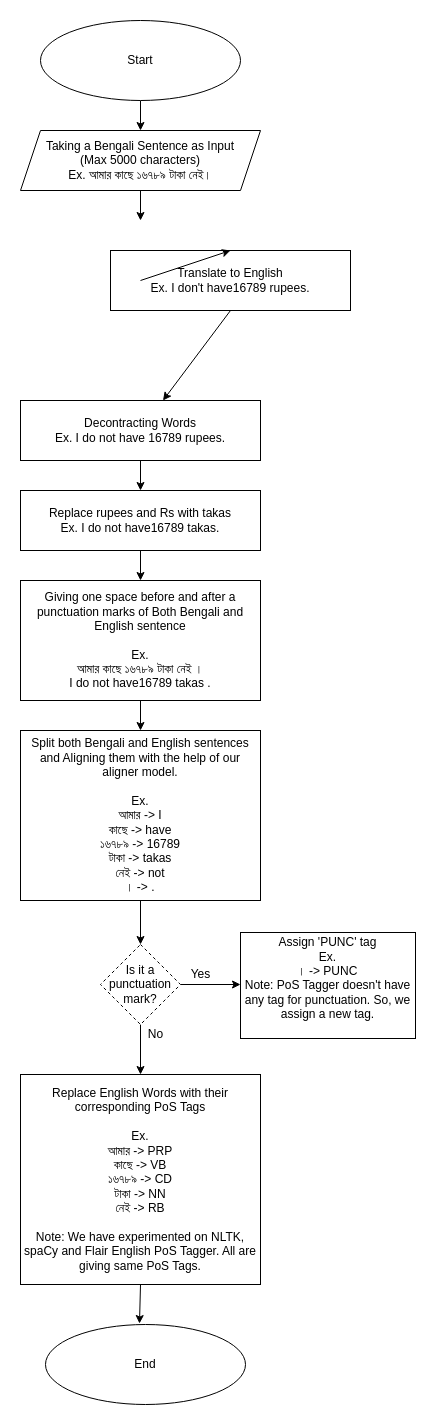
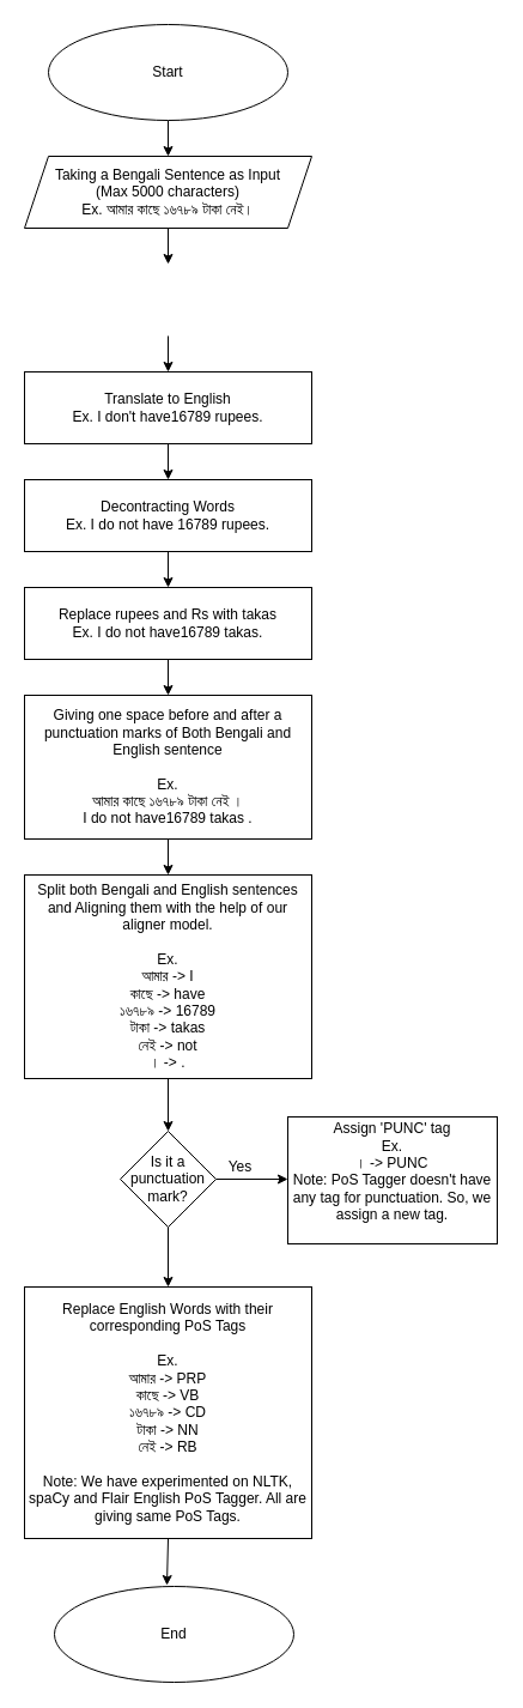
  <mxCell id="0" />
  <mxCell id="1" parent="0" />
  <mxCell id="2" style="edgeStyle=none;html=1;exitX=0.5;exitY=1;exitDx=0;exitDy=0;entryX=0.5;entryY=0;entryDx=0;entryDy=0;" edge="1" parent="1" source="3" target="5"><mxGeometry relative="1" as="geometry" /></mxCell>
  <mxCell id="3" value="Start" style="ellipse;whiteSpace=wrap;html=1;" vertex="1" parent="1"><mxGeometry x="40" y="20" width="200" height="80" as="geometry" /></mxCell>
  <mxCell id="4" style="edgeStyle=none;html=1;exitX=0.5;exitY=1;exitDx=0;exitDy=0;entryX=0.5;entryY=0;entryDx=0;entryDy=0;" edge="1" parent="1" source="5"><mxGeometry relative="1" as="geometry"><mxPoint x="140" y="220" as="targetPoint" /></mxGeometry></mxCell>
  <mxCell id="5" value="Taking a Bengali Sentence as Input&lt;br&gt;(Max 5000 characters)&lt;br&gt;Ex. আমার কাছে ১৬৭৮৯ টাকা নেই।" style="shape=parallelogram;perimeter=parallelogramPerimeter;whiteSpace=wrap;html=1;fixedSize=1;" vertex="1" parent="1"><mxGeometry x="20" y="130" width="240" height="60" as="geometry" /></mxCell>
  <mxCell id="6" style="edgeStyle=none;html=1;exitX=0.5;exitY=1;exitDx=0;exitDy=0;" edge="1" parent="1" source="7" target="10"><mxGeometry relative="1" as="geometry" /></mxCell>
- <mxCell id="7" value="Translate to English&lt;br&gt;Ex. I don't have16789&amp;nbsp;rupees." style="whiteSpace=wrap;html=1;" vertex="1" parent="1"><mxGeometry x="110" y="250" width="240" height="60" as="geometry" /></mxCell>
+ <mxCell id="7" value="Translate to English&lt;br&gt;Ex. I don't have16789&amp;nbsp;rupees." style="whiteSpace=wrap;html=1;" vertex="1" parent="1"><mxGeometry x="20" y="310" width="240" height="60" as="geometry" /></mxCell>
  <mxCell id="8" style="edgeStyle=none;html=1;exitX=0.5;exitY=1;exitDx=0;exitDy=0;entryX=0.5;entryY=0;entryDx=0;entryDy=0;" edge="1" parent="1" target="7"><mxGeometry relative="1" as="geometry"><mxPoint x="140" y="280" as="sourcePoint" /></mxGeometry></mxCell>
  <mxCell id="9" style="edgeStyle=none;html=1;exitX=0.5;exitY=1;exitDx=0;exitDy=0;entryX=0.5;entryY=0;entryDx=0;entryDy=0;" edge="1" parent="1" source="10" target="12"><mxGeometry relative="1" as="geometry" /></mxCell>
  <mxCell id="10" value="Decontracting Words&lt;br&gt;Ex. I do not have 16789&amp;nbsp;rupees." style="whiteSpace=wrap;html=1;" vertex="1" parent="1"><mxGeometry x="20" y="400" width="240" height="60" as="geometry" /></mxCell>
  <mxCell id="11" style="edgeStyle=none;html=1;exitX=0.5;exitY=1;exitDx=0;exitDy=0;entryX=0.5;entryY=0;entryDx=0;entryDy=0;" edge="1" parent="1" source="12" target="14"><mxGeometry relative="1" as="geometry" /></mxCell>
  <mxCell id="12" value="Replace rupees and Rs with takas&lt;br&gt;Ex. I do not have16789 takas." style="whiteSpace=wrap;html=1;" vertex="1" parent="1"><mxGeometry x="20" y="490" width="240" height="60" as="geometry" /></mxCell>
  <mxCell id="13" style="edgeStyle=none;html=1;exitX=0.5;exitY=1;exitDx=0;exitDy=0;entryX=0.5;entryY=0;entryDx=0;entryDy=0;" edge="1" parent="1" source="14" target="16"><mxGeometry relative="1" as="geometry" /></mxCell>
  <mxCell id="14" value="Giving one space before and after a punctuation marks of Both Bengali and English sentence&lt;br&gt;&lt;br&gt;Ex. &lt;br&gt;আমার কাছে ১৬৭৮৯ টাকা নেই ।&lt;br&gt;I do not have16789 takas ." style="whiteSpace=wrap;html=1;" vertex="1" parent="1"><mxGeometry x="20" y="580" width="240" height="120" as="geometry" /></mxCell>
  <mxCell id="15" style="edgeStyle=none;html=1;exitX=0.5;exitY=1;exitDx=0;exitDy=0;entryX=0.5;entryY=0;entryDx=0;entryDy=0;" edge="1" parent="1" source="16" target="21"><mxGeometry relative="1" as="geometry" /></mxCell>
  <mxCell id="16" value="Split both Bengali and English sentences and Aligning them with the help of our aligner model.&lt;br&gt;&lt;br&gt;Ex. &lt;br&gt;&lt;div&gt;আমার -&amp;gt; I&lt;/div&gt;&lt;div&gt;কাছে -&amp;gt; have&lt;/div&gt;&lt;div&gt;১৬৭৮৯ -&amp;gt; 16789&lt;/div&gt;&lt;div&gt;টাকা -&amp;gt; takas&lt;/div&gt;&lt;div&gt;নেই -&amp;gt; not&lt;/div&gt;&lt;div&gt;। -&amp;gt; .&lt;/div&gt;" style="whiteSpace=wrap;html=1;" vertex="1" parent="1"><mxGeometry x="20" y="730" width="240" height="170" as="geometry" /></mxCell>
  <mxCell id="17" style="edgeStyle=none;html=1;exitX=0.5;exitY=1;exitDx=0;exitDy=0;entryX=0.47;entryY=-0.012;entryDx=0;entryDy=0;entryPerimeter=0;" edge="1" parent="1" source="18" target="25"><mxGeometry relative="1" as="geometry" /></mxCell>
  <mxCell id="18" value="Replace English Words with their corresponding PoS Tags&lt;br&gt;&lt;br&gt;Ex. &lt;br&gt;&lt;div&gt;আমার -&amp;gt; PRP&lt;/div&gt;&lt;div&gt;কাছে -&amp;gt; VB&lt;/div&gt;&lt;div&gt;১৬৭৮৯ -&amp;gt; CD&lt;/div&gt;&lt;div&gt;টাকা -&amp;gt; NN&lt;/div&gt;&lt;div&gt;নেই -&amp;gt; RB&lt;/div&gt;&lt;div&gt;&lt;br&gt;&lt;/div&gt;&lt;div&gt;Note: We have experimented on NLTK, spaCy and Flair English PoS Tagger. All are giving same PoS Tags.&lt;/div&gt;" style="whiteSpace=wrap;html=1;" vertex="1" parent="1"><mxGeometry x="20" y="1074" width="240" height="210" as="geometry" /></mxCell>
  <mxCell id="19" style="edgeStyle=none;html=1;exitX=1;exitY=0.5;exitDx=0;exitDy=0;" edge="1" parent="1" source="21"><mxGeometry relative="1" as="geometry"><mxPoint x="240" y="984" as="targetPoint" /></mxGeometry></mxCell>
  <mxCell id="20" style="edgeStyle=none;html=1;exitX=0.5;exitY=1;exitDx=0;exitDy=0;" edge="1" parent="1" source="21"><mxGeometry relative="1" as="geometry"><mxPoint x="140" y="1074" as="targetPoint" /></mxGeometry></mxCell>
- <mxCell id="21" value="Is it a punctuation mark?" style="rhombus;whiteSpace=wrap;html=1;dashed=1;" vertex="1" parent="1"><mxGeometry x="100" y="944" width="80" height="80" as="geometry" /></mxCell>
+ <mxCell id="21" value="Is it a punctuation mark?" style="rhombus;whiteSpace=wrap;html=1;" vertex="1" parent="1"><mxGeometry x="100" y="944" width="80" height="80" as="geometry" /></mxCell>
  <mxCell id="22" value="&lt;span&gt;Assign 'PUNC' tag&lt;br&gt;Ex.&lt;br&gt;। -&amp;gt; PUNC&lt;br&gt;Note: PoS Tagger doesn't have any tag for punctuation. So, we assign a new tag.&lt;br&gt;&lt;br&gt;&lt;/span&gt;" style="rounded=0;whiteSpace=wrap;html=1;" vertex="1" parent="1"><mxGeometry x="240" y="932" width="175" height="106" as="geometry" /></mxCell>
  <mxCell id="23" value="Yes" style="text;html=1;align=center;verticalAlign=middle;resizable=0;points=[];autosize=1;strokeColor=none;fillColor=none;" vertex="1" parent="1"><mxGeometry x="180" y="964" width="40" height="20" as="geometry" /></mxCell>
- <mxCell id="24" value="No" style="text;html=1;align=center;verticalAlign=middle;resizable=0;points=[];autosize=1;strokeColor=none;fillColor=none;" vertex="1" parent="1"><mxGeometry x="140" y="1024" width="30" height="20" as="geometry" /></mxCell>
  <mxCell id="25" value="End" style="ellipse;whiteSpace=wrap;html=1;" vertex="1" parent="1"><mxGeometry x="45" y="1324" width="200" height="80" as="geometry" /></mxCell>
